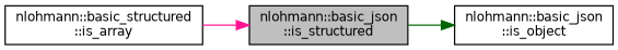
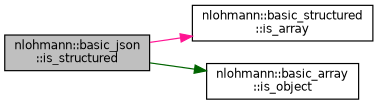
  digraph {
    rankdir=LR
    node [color=black fillcolor=white fontname=Helvetica fontsize=10 shape=record style=filled]
    edge [fontname=Helvetica fontsize=10 labelfontname=Helvetica labelfontsize=10 style=solid]
    n1 [fillcolor=grey75 fontcolor=black height=0.2 label="nlohmann::basic_json\l::is_structured" width=0.4]
    n2 [height=0.2 label="nlohmann::basic_structured\l::is_array" width=0.4]
-   n3 [height=0.2 label="nlohmann::basic_json\l::is_object" width=0.4]
-   n2 -> n1 [color=deeppink]
+   n3 [height=0.2 label="nlohmann::basic_array\l::is_object" width=0.4]
+   n1 -> n2 [color=deeppink]
    n1 -> n3 [color=darkgreen]
  }
